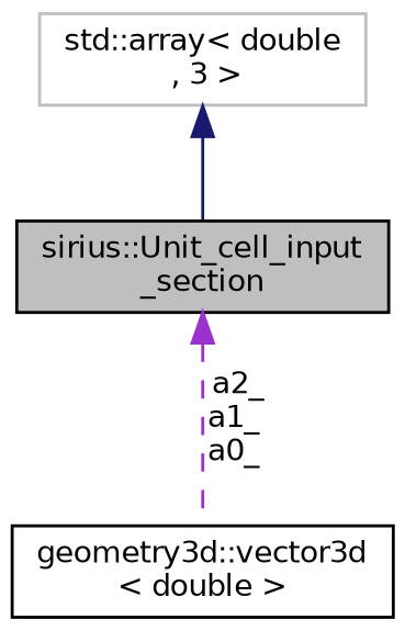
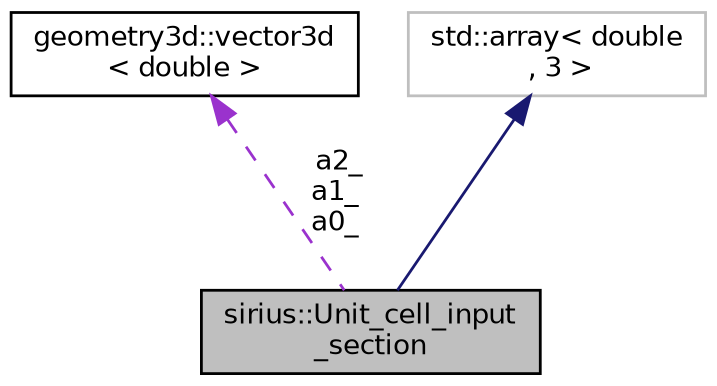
  digraph {
    node [color=black fillcolor=white fontname=Helvetica fontsize=10 shape=record style=filled]
    edge [dir=back fontname=Helvetica fontsize=10 labelfontname=Helvetica labelfontsize=10]
    n1 [fillcolor=grey75 fontcolor=black height=0.2 label="sirius::Unit_cell_input\l_section" width=0.4]
    n2 [height=0.2 label="geometry3d::vector3d\l\< double \>" width=0.4]
    n3 [color=grey75 height=0.2 label="std::array\< double\l , 3 \>" width=0.4]
-   n1 -> n2 [color=darkorchid3 label=" a2_\na1_\na0_" style=dashed]
+   n2 -> n1 [color=darkorchid3 label=" a2_\na1_\na0_" style=dashed]
    n3 -> n1 [color=midnightblue style=solid]
  }
